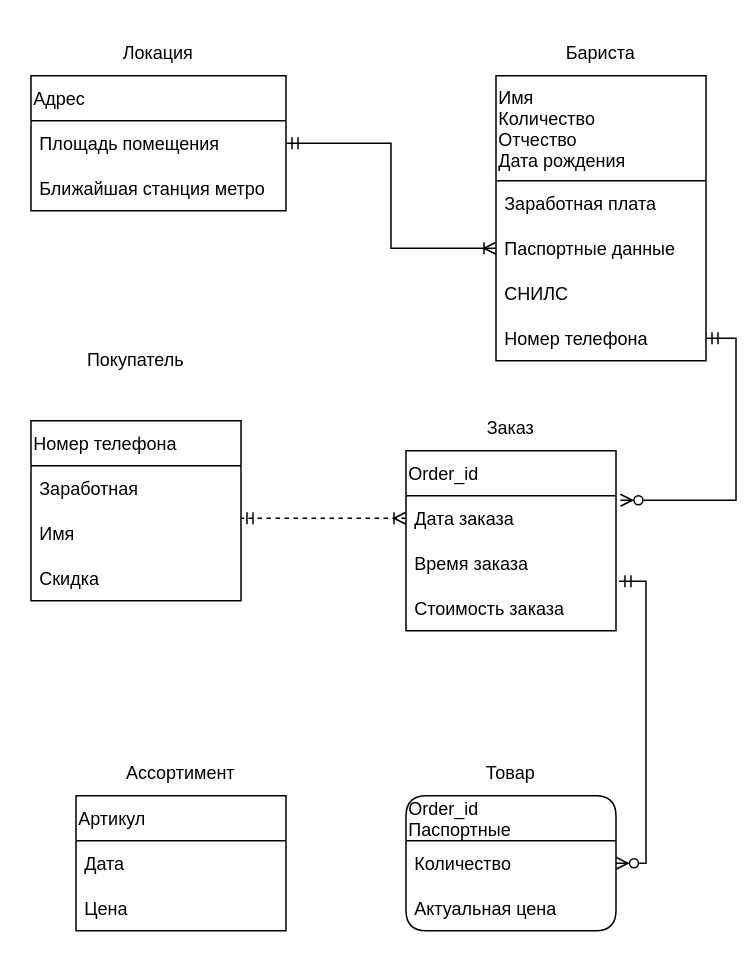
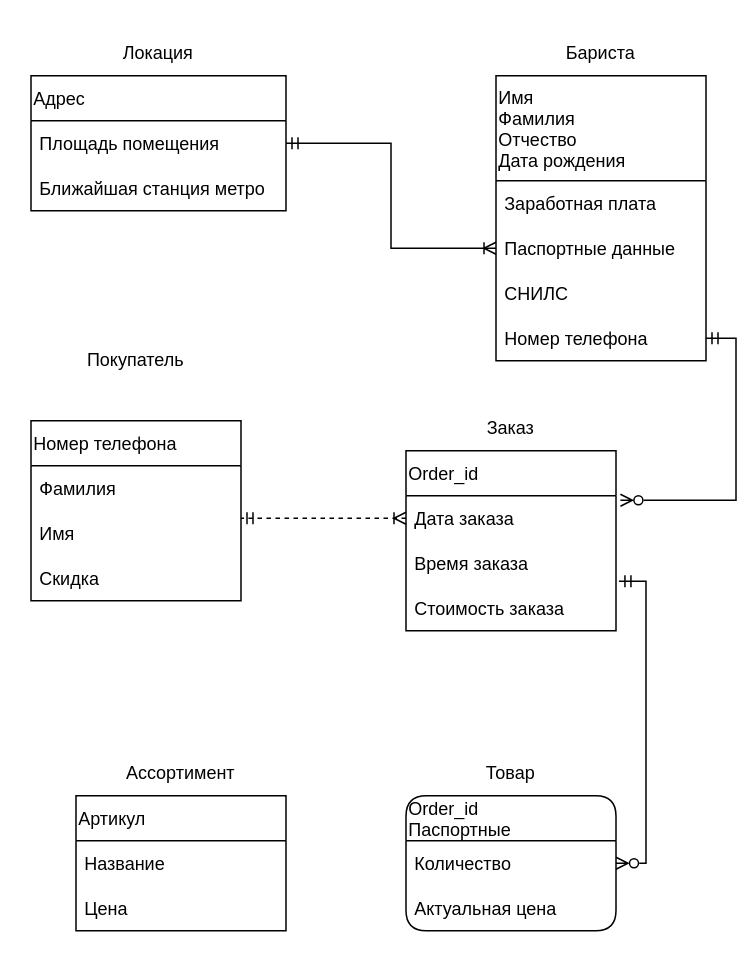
  <mxCell id="0" />
  <mxCell id="1" parent="0" />
  <mxCell id="2" value="Адрес" style="swimlane;fontStyle=0;childLayout=stackLayout;horizontal=1;startSize=30;horizontalStack=0;resizeParent=1;resizeParentMax=0;resizeLast=0;collapsible=1;marginBottom=0;rounded=0;shadow=0;glass=0;comic=0;sketch=0;align=left;" parent="1" vertex="1"><mxGeometry x="20" y="50" width="170" height="90" as="geometry" /></mxCell>
  <mxCell id="3" value="Площадь помещения" style="text;strokeColor=none;fillColor=none;align=left;verticalAlign=middle;spacingLeft=4;spacingRight=4;overflow=hidden;points=[[0,0.5],[1,0.5]];portConstraint=eastwest;rotatable=0;rounded=0;shadow=0;glass=0;comic=0;sketch=0;" parent="2" vertex="1"><mxGeometry y="30" width="170" height="30" as="geometry" /></mxCell>
  <mxCell id="4" value="Ближайшая станция метро" style="text;strokeColor=none;fillColor=none;align=left;verticalAlign=middle;spacingLeft=4;spacingRight=4;overflow=hidden;points=[[0,0.5],[1,0.5]];portConstraint=eastwest;rotatable=0;rounded=0;shadow=0;glass=0;comic=0;sketch=0;" parent="2" vertex="1"><mxGeometry y="60" width="170" height="30" as="geometry" /></mxCell>
  <mxCell id="5" value="Локация" style="text;html=1;strokeColor=none;fillColor=none;align=center;verticalAlign=middle;whiteSpace=wrap;rounded=0;shadow=0;glass=0;comic=0;sketch=0;" parent="1" vertex="1"><mxGeometry x="20" y="20" width="170" height="30" as="geometry" /></mxCell>
- <mxCell id="6" value="Имя&#10;Количество&#10;Отчество&#10;Дата рождения" style="swimlane;fontStyle=0;horizontal=1;startSize=70;horizontalStack=0;resizeParent=1;resizeParentMax=0;resizeLast=0;collapsible=1;marginBottom=0;rounded=0;shadow=0;glass=0;comic=0;sketch=0;align=left;verticalAlign=middle;swimlaneBody=1;swimlaneHead=1;resizeWidth=1;resizeHeight=1;enumerate=0;resizable=1;perimeter=rectanglePerimeter;autosize=0;fixedWidth=0;" parent="1" vertex="1"><mxGeometry x="330" y="50" width="140" height="190" as="geometry" /></mxCell>
+ <mxCell id="6" value="Имя&#10;Фамилия&#10;Отчество&#10;Дата рождения" style="swimlane;fontStyle=0;horizontal=1;startSize=70;horizontalStack=0;resizeParent=1;resizeParentMax=0;resizeLast=0;collapsible=1;marginBottom=0;rounded=0;shadow=0;glass=0;comic=0;sketch=0;align=left;verticalAlign=middle;swimlaneBody=1;swimlaneHead=1;resizeWidth=1;resizeHeight=1;enumerate=0;resizable=1;perimeter=rectanglePerimeter;autosize=0;fixedWidth=0;" parent="1" vertex="1"><mxGeometry x="330" y="50" width="140" height="190" as="geometry" /></mxCell>
  <mxCell id="7" value="Заработная плата" style="text;strokeColor=none;fillColor=none;align=left;verticalAlign=middle;spacingLeft=4;spacingRight=4;overflow=hidden;points=[[0,0.5],[1,0.5]];portConstraint=eastwest;rotatable=0;rounded=0;shadow=0;glass=0;comic=0;sketch=0;" parent="6" vertex="1"><mxGeometry y="70" width="140" height="30" as="geometry" /></mxCell>
  <mxCell id="8" value="Паспортные данные" style="text;strokeColor=none;fillColor=none;align=left;verticalAlign=middle;spacingLeft=4;spacingRight=4;overflow=hidden;points=[[0,0.5],[1,0.5]];portConstraint=eastwest;rotatable=0;rounded=0;shadow=0;glass=0;comic=0;sketch=0;imageAspect=0;" parent="6" vertex="1"><mxGeometry y="100" width="140" height="30" as="geometry" /></mxCell>
  <mxCell id="9" value="СНИЛС" style="text;strokeColor=none;fillColor=none;align=left;verticalAlign=middle;spacingLeft=4;spacingRight=4;overflow=hidden;points=[[0,0.5],[1,0.5]];portConstraint=eastwest;rotatable=0;rounded=0;shadow=0;glass=0;comic=0;sketch=0;" parent="6" vertex="1"><mxGeometry y="130" width="140" height="30" as="geometry" /></mxCell>
  <mxCell id="10" value="Бариста" style="text;html=1;strokeColor=none;fillColor=none;align=center;verticalAlign=middle;whiteSpace=wrap;rounded=0;shadow=0;glass=0;comic=0;sketch=0;" parent="1" vertex="1"><mxGeometry x="330" y="20" width="140" height="30" as="geometry" /></mxCell>
  <mxCell id="11" style="edgeStyle=orthogonalEdgeStyle;rounded=0;orthogonalLoop=1;jettySize=auto;html=1;exitX=1;exitY=0.5;exitDx=0;exitDy=0;entryX=1.021;entryY=0.1;entryDx=0;entryDy=0;entryPerimeter=0;startArrow=ERmandOne;startFill=0;endArrow=ERzeroToMany;endFill=0;" parent="1" source="12" target="20" edge="1"><mxGeometry relative="1" as="geometry" /></mxCell>
  <mxCell id="12" value="Номер телефона" style="text;strokeColor=none;fillColor=none;align=left;verticalAlign=middle;spacingLeft=4;spacingRight=4;overflow=hidden;points=[[0,0.5],[1,0.5]];portConstraint=eastwest;rotatable=0;rounded=0;shadow=0;glass=0;comic=0;sketch=0;" parent="1" vertex="1"><mxGeometry x="330" y="210" width="140" height="30" as="geometry" /></mxCell>
  <mxCell id="13" style="edgeStyle=orthogonalEdgeStyle;rounded=0;orthogonalLoop=1;jettySize=auto;html=1;exitX=1;exitY=0.5;exitDx=0;exitDy=0;entryX=0;entryY=0.5;entryDx=0;entryDy=0;startArrow=ERmandOne;startFill=0;endArrow=ERoneToMany;endFill=0;" parent="1" source="3" target="8" edge="1"><mxGeometry relative="1" as="geometry" /></mxCell>
  <mxCell id="14" value="Номер телефона" style="swimlane;fontStyle=0;childLayout=stackLayout;horizontal=1;startSize=30;horizontalStack=0;resizeParent=1;resizeParentMax=0;resizeLast=0;collapsible=1;marginBottom=0;rounded=0;shadow=0;glass=0;comic=0;sketch=0;align=left;" parent="1" vertex="1"><mxGeometry x="20" y="280" width="140" height="120" as="geometry" /></mxCell>
- <mxCell id="15" value="Заработная" style="text;strokeColor=none;fillColor=none;align=left;verticalAlign=middle;spacingLeft=4;spacingRight=4;overflow=hidden;points=[[0,0.5],[1,0.5]];portConstraint=eastwest;rotatable=0;rounded=0;shadow=0;glass=0;comic=0;sketch=0;" parent="14" vertex="1"><mxGeometry y="30" width="140" height="30" as="geometry" /></mxCell>
+ <mxCell id="15" value="Фамилия" style="text;strokeColor=none;fillColor=none;align=left;verticalAlign=middle;spacingLeft=4;spacingRight=4;overflow=hidden;points=[[0,0.5],[1,0.5]];portConstraint=eastwest;rotatable=0;rounded=0;shadow=0;glass=0;comic=0;sketch=0;" parent="14" vertex="1"><mxGeometry y="30" width="140" height="30" as="geometry" /></mxCell>
  <mxCell id="16" value="Имя" style="text;strokeColor=none;fillColor=none;align=left;verticalAlign=middle;spacingLeft=4;spacingRight=4;overflow=hidden;points=[[0,0.5],[1,0.5]];portConstraint=eastwest;rotatable=0;rounded=0;shadow=0;glass=0;comic=0;sketch=0;" parent="14" vertex="1"><mxGeometry y="60" width="140" height="30" as="geometry" /></mxCell>
  <mxCell id="17" value="Скидка" style="text;strokeColor=none;fillColor=none;align=left;verticalAlign=middle;spacingLeft=4;spacingRight=4;overflow=hidden;points=[[0,0.5],[1,0.5]];portConstraint=eastwest;rotatable=0;rounded=0;shadow=0;glass=0;comic=0;sketch=0;" parent="14" vertex="1"><mxGeometry y="90" width="140" height="30" as="geometry" /></mxCell>
  <mxCell id="18" value="Покупатель" style="text;html=1;strokeColor=none;fillColor=none;align=center;verticalAlign=middle;whiteSpace=wrap;rounded=0;shadow=0;glass=0;comic=0;sketch=0;" parent="1" vertex="1"><mxGeometry x="20" y="225" width="140" height="30" as="geometry" /></mxCell>
  <mxCell id="19" value="Order_id" style="swimlane;fontStyle=0;horizontal=1;startSize=30;horizontalStack=0;resizeParent=1;resizeParentMax=0;resizeLast=0;collapsible=1;marginBottom=0;rounded=0;shadow=0;glass=0;comic=0;sketch=0;align=left;" parent="1" vertex="1"><mxGeometry x="270" y="300" width="140" height="120" as="geometry" /></mxCell>
  <mxCell id="20" value="Дата заказа" style="text;strokeColor=none;fillColor=none;align=left;verticalAlign=middle;spacingLeft=4;spacingRight=4;overflow=hidden;points=[[0,0.5],[1,0.5]];portConstraint=eastwest;rotatable=0;rounded=0;shadow=0;glass=0;comic=0;sketch=0;" parent="19" vertex="1"><mxGeometry y="30" width="140" height="30" as="geometry" /></mxCell>
  <mxCell id="21" value="Время заказа" style="text;strokeColor=none;fillColor=none;align=left;verticalAlign=middle;spacingLeft=4;spacingRight=4;overflow=hidden;points=[[0,0.5],[1,0.5]];portConstraint=eastwest;rotatable=0;rounded=0;shadow=0;glass=0;comic=0;sketch=0;" parent="19" vertex="1"><mxGeometry y="60" width="140" height="30" as="geometry" /></mxCell>
  <mxCell id="22" value="Заказ" style="text;html=1;strokeColor=none;fillColor=none;align=center;verticalAlign=middle;whiteSpace=wrap;rounded=0;shadow=0;glass=0;comic=0;sketch=0;" parent="1" vertex="1"><mxGeometry x="270" y="270" width="140" height="30" as="geometry" /></mxCell>
  <mxCell id="23" value="Order_id&#10;Паспортные" style="swimlane;fontStyle=0;childLayout=stackLayout;horizontal=1;startSize=30;horizontalStack=0;resizeParent=1;resizeParentMax=0;resizeLast=0;collapsible=1;marginBottom=0;rounded=1;shadow=0;glass=0;comic=0;sketch=0;align=left;" parent="1" vertex="1"><mxGeometry x="270" y="530" width="140" height="90" as="geometry" /></mxCell>
  <mxCell id="24" value="Количество" style="text;strokeColor=none;fillColor=none;align=left;verticalAlign=middle;spacingLeft=4;spacingRight=4;overflow=hidden;points=[[0,0.5],[1,0.5]];portConstraint=eastwest;rotatable=0;rounded=0;shadow=0;glass=0;comic=0;sketch=0;" parent="23" vertex="1"><mxGeometry y="30" width="140" height="30" as="geometry" /></mxCell>
  <mxCell id="25" value="Актуальная цена" style="text;strokeColor=none;fillColor=none;align=left;verticalAlign=middle;spacingLeft=4;spacingRight=4;overflow=hidden;points=[[0,0.5],[1,0.5]];portConstraint=eastwest;rotatable=0;rounded=0;shadow=0;glass=0;comic=0;sketch=0;" parent="23" vertex="1"><mxGeometry y="60" width="140" height="30" as="geometry" /></mxCell>
  <mxCell id="26" value="Товар" style="text;html=1;strokeColor=none;fillColor=none;align=center;verticalAlign=middle;whiteSpace=wrap;rounded=0;shadow=0;glass=0;comic=0;sketch=0;" parent="1" vertex="1"><mxGeometry x="270" y="500" width="140" height="30" as="geometry" /></mxCell>
  <mxCell id="27" style="edgeStyle=orthogonalEdgeStyle;rounded=0;orthogonalLoop=1;jettySize=auto;html=1;entryX=1;entryY=0.167;entryDx=0;entryDy=0;entryPerimeter=0;startArrow=ERoneToMany;startFill=0;endArrow=ERmandOne;endFill=0;fillOpacity=100;dashed=1;" parent="1" source="20" target="16" edge="1"><mxGeometry relative="1" as="geometry" /></mxCell>
  <mxCell id="28" value="Стоимость заказа" style="text;strokeColor=none;fillColor=none;align=left;verticalAlign=middle;spacingLeft=4;spacingRight=4;overflow=hidden;points=[[0,0.5],[1,0.5]];portConstraint=eastwest;rotatable=0;rounded=0;shadow=0;glass=0;comic=0;sketch=0;" parent="1" vertex="1"><mxGeometry x="270" y="390" width="140" height="30" as="geometry" /></mxCell>
  <mxCell id="29" value="Артикул" style="swimlane;fontStyle=0;childLayout=stackLayout;horizontal=1;startSize=30;horizontalStack=0;resizeParent=1;resizeParentMax=0;resizeLast=0;collapsible=1;marginBottom=0;rounded=0;align=left;" vertex="1" parent="1"><mxGeometry x="50" y="530" width="140" height="90" as="geometry" /></mxCell>
- <mxCell id="30" value="Дата" style="text;strokeColor=none;fillColor=none;align=left;verticalAlign=middle;spacingLeft=4;spacingRight=4;overflow=hidden;points=[[0,0.5],[1,0.5]];portConstraint=eastwest;rotatable=0;rounded=1;" vertex="1" parent="29"><mxGeometry y="30" width="140" height="30" as="geometry" /></mxCell>
+ <mxCell id="30" value="Название" style="text;strokeColor=none;fillColor=none;align=left;verticalAlign=middle;spacingLeft=4;spacingRight=4;overflow=hidden;points=[[0,0.5],[1,0.5]];portConstraint=eastwest;rotatable=0;rounded=1;" vertex="1" parent="29"><mxGeometry y="30" width="140" height="30" as="geometry" /></mxCell>
  <mxCell id="31" value="Цена" style="text;strokeColor=none;fillColor=none;align=left;verticalAlign=middle;spacingLeft=4;spacingRight=4;overflow=hidden;points=[[0,0.5],[1,0.5]];portConstraint=eastwest;rotatable=0;rounded=1;" vertex="1" parent="29"><mxGeometry y="60" width="140" height="30" as="geometry" /></mxCell>
  <mxCell id="32" value="Ассортимент" style="text;html=1;strokeColor=none;fillColor=none;align=center;verticalAlign=middle;whiteSpace=wrap;rounded=0;" vertex="1" parent="1"><mxGeometry x="50" y="500" width="140" height="30" as="geometry" /></mxCell>
  <mxCell id="33" style="edgeStyle=orthogonalEdgeStyle;rounded=0;orthogonalLoop=1;jettySize=auto;html=1;exitX=1;exitY=0.5;exitDx=0;exitDy=0;entryX=1.014;entryY=-0.1;entryDx=0;entryDy=0;entryPerimeter=0;startArrow=ERzeroToMany;startFill=0;endArrow=ERmandOne;endFill=0;" edge="1" parent="1" source="24" target="28"><mxGeometry relative="1" as="geometry"><mxPoint x="450" y="390" as="targetPoint" /></mxGeometry></mxCell>
